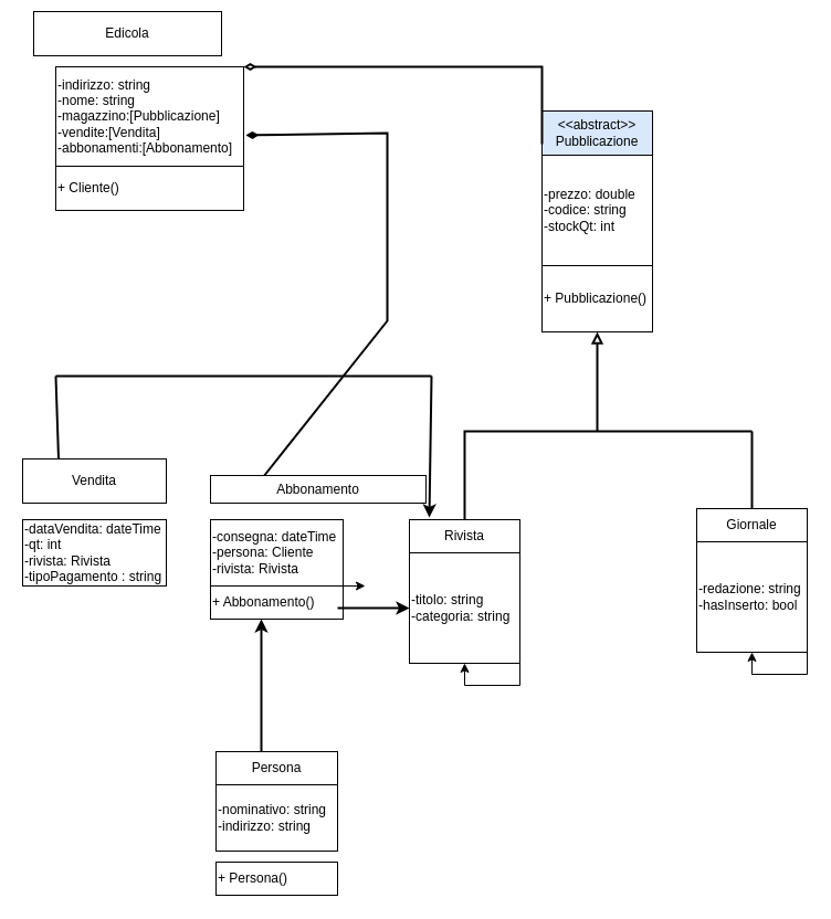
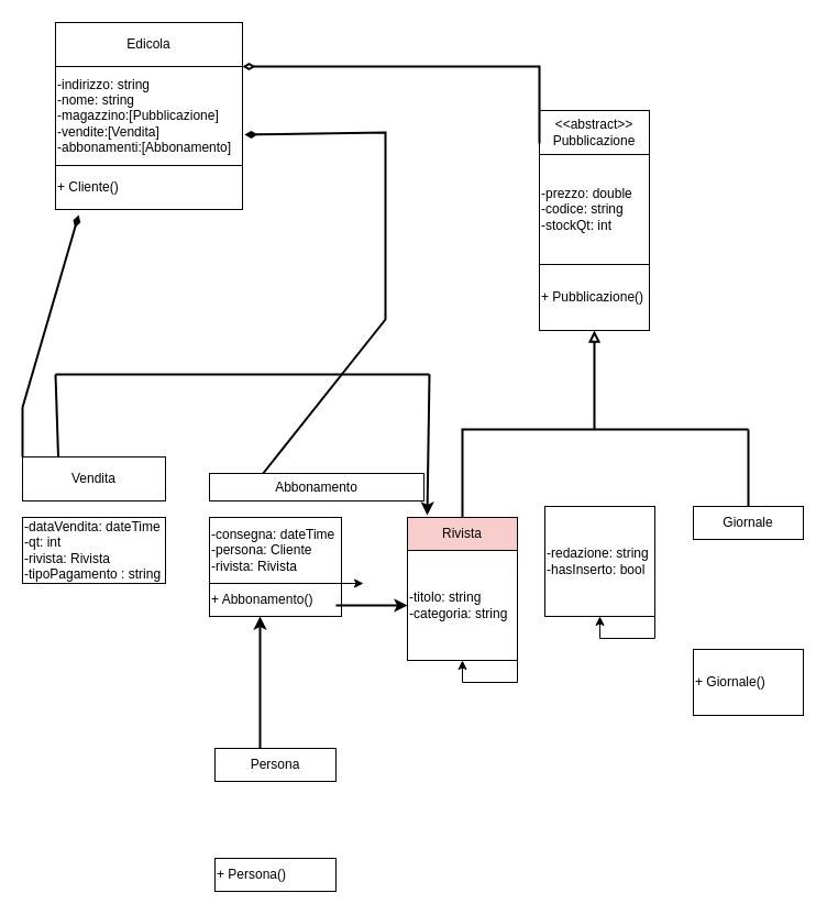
  <mxCell id="0" />
  <mxCell id="1" parent="0" />
- <mxCell id="2" value="&lt;div&gt;&amp;lt;&amp;lt;abstract&amp;gt;&amp;gt;&lt;/div&gt;Pubblicazione" style="rounded=0;whiteSpace=wrap;html=1;fillColor=#dae8fc;" vertex="1" parent="1"><mxGeometry x="490" y="100" width="100" height="40" as="geometry" /></mxCell>
+ <mxCell id="2" value="&lt;div&gt;&amp;lt;&amp;lt;abstract&amp;gt;&amp;gt;&lt;/div&gt;Pubblicazione" style="rounded=0;whiteSpace=wrap;html=1;" vertex="1" parent="1"><mxGeometry x="490" y="100" width="100" height="40" as="geometry" /></mxCell>
  <mxCell id="3" value="-prezzo: double&lt;div&gt;-codice: string&lt;/div&gt;&lt;div&gt;-stockQt: int&lt;/div&gt;" style="whiteSpace=wrap;html=1;aspect=fixed;align=left;" vertex="1" parent="1"><mxGeometry x="490" y="140" width="100" height="100" as="geometry" /></mxCell>
  <mxCell id="4" style="edgeStyle=orthogonalEdgeStyle;rounded=0;orthogonalLoop=1;jettySize=auto;html=1;exitX=1;exitY=1;exitDx=0;exitDy=0;" edge="1" parent="1" source="3" target="3"><mxGeometry relative="1" as="geometry" /></mxCell>
  <mxCell id="5" value="+ Pubblicazione()" style="rounded=0;whiteSpace=wrap;html=1;align=left;" vertex="1" parent="1"><mxGeometry x="490" y="240" width="100" height="60" as="geometry" /></mxCell>
  <mxCell id="6" value="Giornale&lt;div&gt;&lt;/div&gt;" style="rounded=0;whiteSpace=wrap;html=1;" vertex="1" parent="1"><mxGeometry x="630" y="460" width="100" height="30" as="geometry" /></mxCell>
- <mxCell id="7" value="-redazione: string&lt;div&gt;-hasInserto: bool&lt;/div&gt;" style="whiteSpace=wrap;html=1;aspect=fixed;align=left;" vertex="1" parent="1"><mxGeometry x="630" y="490" width="100" height="100" as="geometry" /></mxCell>
+ <mxCell id="7" value="-redazione: string&lt;div&gt;-hasInserto: bool&lt;/div&gt;" style="whiteSpace=wrap;html=1;aspect=fixed;align=left;" vertex="1" parent="1"><mxGeometry x="495" y="460" width="100" height="100" as="geometry" /></mxCell>
  <mxCell id="8" style="edgeStyle=orthogonalEdgeStyle;rounded=0;orthogonalLoop=1;jettySize=auto;html=1;exitX=1;exitY=1;exitDx=0;exitDy=0;" edge="1" source="7" target="7" parent="1"><mxGeometry relative="1" as="geometry" /></mxCell>
- <mxCell id="10" value="Rivista&lt;div&gt;&lt;/div&gt;" style="rounded=0;whiteSpace=wrap;html=1;" vertex="1" parent="1"><mxGeometry x="370" y="470" width="100" height="30" as="geometry" /></mxCell>
+ <mxCell id="9" value="+ Giornale()" style="rounded=0;whiteSpace=wrap;html=1;align=left;" vertex="1" parent="1"><mxGeometry x="630" y="590" width="100" height="60" as="geometry" /></mxCell>
+ <mxCell id="10" value="Rivista&lt;div&gt;&lt;/div&gt;" style="rounded=0;whiteSpace=wrap;html=1;fillColor=#f8cecc;" vertex="1" parent="1"><mxGeometry x="370" y="470" width="100" height="30" as="geometry" /></mxCell>
  <mxCell id="11" value="-titolo: string&lt;div&gt;-categoria: string&lt;/div&gt;" style="whiteSpace=wrap;html=1;aspect=fixed;align=left;" vertex="1" parent="1"><mxGeometry x="370" y="500" width="100" height="100" as="geometry" /></mxCell>
  <mxCell id="12" style="edgeStyle=orthogonalEdgeStyle;rounded=0;orthogonalLoop=1;jettySize=auto;html=1;exitX=1;exitY=1;exitDx=0;exitDy=0;" edge="1" source="11" target="11" parent="1"><mxGeometry relative="1" as="geometry" /></mxCell>
  <mxCell id="13" value="" style="endArrow=none;html=1;rounded=0;strokeColor=#000000;strokeWidth=2;" edge="1" parent="1"><mxGeometry width="50" height="50" relative="1" as="geometry"><mxPoint x="420" y="470" as="sourcePoint" /><mxPoint x="680" y="390" as="targetPoint" /><Array as="points"><mxPoint x="420" y="390" /></Array></mxGeometry></mxCell>
  <mxCell id="14" value="" style="endArrow=none;html=1;rounded=0;strokeColor=#000000;endSize=15;strokeWidth=2;" edge="1" parent="1"><mxGeometry width="50" height="50" relative="1" as="geometry"><mxPoint x="680" y="460" as="sourcePoint" /><mxPoint x="680" y="390" as="targetPoint" /><Array as="points"><mxPoint x="680" y="430" /></Array></mxGeometry></mxCell>
  <mxCell id="15" value="" style="endArrow=block;html=1;rounded=0;strokeColor=#000000;endFill=0;jumpSize=19;strokeWidth=2;" edge="1" parent="1"><mxGeometry width="50" height="50" relative="1" as="geometry"><mxPoint x="540" y="390" as="sourcePoint" /><mxPoint x="540" y="300" as="targetPoint" /></mxGeometry></mxCell>
  <mxCell id="16" value="Persona" style="rounded=0;whiteSpace=wrap;html=1;" vertex="1" parent="1"><mxGeometry x="195" y="680" width="110" height="30" as="geometry" /></mxCell>
- <mxCell id="17" value="-nominativo: string&lt;div&gt;-indirizzo: string&lt;/div&gt;" style="rounded=0;whiteSpace=wrap;html=1;align=left;" vertex="1" parent="1"><mxGeometry x="195" y="710" width="110" height="60" as="geometry" /></mxCell>
  <mxCell id="18" value="+ Persona()" style="rounded=0;whiteSpace=wrap;html=1;align=left;" vertex="1" parent="1"><mxGeometry x="195" y="780" width="110" height="30" as="geometry" /></mxCell>
  <mxCell id="19" value="Abbonamento" style="rounded=0;whiteSpace=wrap;html=1;" vertex="1" parent="1"><mxGeometry x="190" y="430" width="195" height="25" as="geometry" /></mxCell>
  <mxCell id="20" style="edgeStyle=orthogonalEdgeStyle;rounded=0;orthogonalLoop=1;jettySize=auto;html=1;exitX=1;exitY=1;exitDx=0;exitDy=0;" edge="1" parent="1" source="21"><mxGeometry relative="1" as="geometry"><mxPoint x="330" y="530" as="targetPoint" /></mxGeometry></mxCell>
  <mxCell id="21" value="-consegna: dateTime&lt;div&gt;-persona: Cliente&lt;/div&gt;&lt;div&gt;-rivista: Rivista&lt;/div&gt;" style="rounded=0;whiteSpace=wrap;html=1;align=left;" vertex="1" parent="1"><mxGeometry x="190" y="470" width="120" height="60" as="geometry" /></mxCell>
  <mxCell id="22" value="+ Abbonamento()" style="rounded=0;whiteSpace=wrap;html=1;align=left;" vertex="1" parent="1"><mxGeometry x="190" y="530" width="120" height="30" as="geometry" /></mxCell>
  <mxCell id="23" value="Vendita" style="rounded=0;whiteSpace=wrap;html=1;" vertex="1" parent="1"><mxGeometry x="20" y="415" width="130" height="40" as="geometry" /></mxCell>
  <mxCell id="24" value="-dataVendita: dateTime&lt;div&gt;-qt: int&lt;/div&gt;&lt;div&gt;-rivista: Rivista&lt;/div&gt;&lt;div&gt;-tipoPagamento : string&lt;/div&gt;" style="rounded=0;whiteSpace=wrap;html=1;align=left;" vertex="1" parent="1"><mxGeometry x="20" y="470" width="130" height="60" as="geometry" /></mxCell>
  <mxCell id="25" value="" style="endArrow=classic;html=1;rounded=0;strokeWidth=2;strokeColor=#000000;" edge="1" parent="1"><mxGeometry width="50" height="50" relative="1" as="geometry"><mxPoint x="236" y="680" as="sourcePoint" /><mxPoint x="236" y="560" as="targetPoint" /><Array as="points" /></mxGeometry></mxCell>
  <mxCell id="26" value="" style="endArrow=classic;html=1;rounded=0;strokeWidth=2;strokeColor=#000000;entryX=0.18;entryY=-0.067;entryDx=0;entryDy=0;entryPerimeter=0;" edge="1" parent="1" target="10"><mxGeometry width="50" height="50" relative="1" as="geometry"><mxPoint x="390" y="340" as="sourcePoint" /><mxPoint x="370" y="470" as="targetPoint" /><Array as="points" /></mxGeometry></mxCell>
  <mxCell id="27" value="" style="endArrow=none;html=1;rounded=0;strokeWidth=2;strokeColor=#000000;" edge="1" parent="1"><mxGeometry width="50" height="50" relative="1" as="geometry"><mxPoint x="390" y="340" as="sourcePoint" /><mxPoint x="240" y="340" as="targetPoint" /><Array as="points"><mxPoint x="240" y="340" /><mxPoint x="50" y="340" /></Array></mxGeometry></mxCell>
  <mxCell id="28" value="" style="endArrow=none;html=1;rounded=0;strokeWidth=2;strokeColor=#000000;exitX=0.25;exitY=0;exitDx=0;exitDy=0;" edge="1" parent="1" source="23"><mxGeometry width="50" height="50" relative="1" as="geometry"><mxPoint x="10" y="390" as="sourcePoint" /><mxPoint x="50" y="340" as="targetPoint" /></mxGeometry></mxCell>
  <mxCell id="29" value="" style="endArrow=classic;html=1;rounded=0;strokeWidth=2;strokeColor=#000000;entryX=0;entryY=0.5;entryDx=0;entryDy=0;" edge="1" parent="1" target="11"><mxGeometry width="50" height="50" relative="1" as="geometry"><mxPoint x="305" y="550" as="sourcePoint" /><mxPoint x="355" y="500" as="targetPoint" /></mxGeometry></mxCell>
- <mxCell id="30" value="Edicola" style="rounded=0;whiteSpace=wrap;html=1;" vertex="1" parent="1"><mxGeometry x="30" y="10" width="170" height="40" as="geometry" /></mxCell>
+ <mxCell id="30" value="Edicola" style="rounded=0;whiteSpace=wrap;html=1;" vertex="1" parent="1"><mxGeometry x="50" y="20" width="170" height="40" as="geometry" /></mxCell>
  <mxCell id="31" value="-indirizzo: string&lt;div&gt;-nome: string&lt;/div&gt;&lt;div&gt;-magazzino:[Pubblicazione]&lt;/div&gt;&lt;div&gt;-vendite:[Vendita]&lt;/div&gt;&lt;div&gt;-abbonamenti:[Abbonamento]&lt;/div&gt;" style="rounded=0;whiteSpace=wrap;html=1;align=left;" vertex="1" parent="1"><mxGeometry x="50" y="60" width="170" height="90" as="geometry" /></mxCell>
  <mxCell id="32" value="+ Cliente()" style="rounded=0;whiteSpace=wrap;html=1;align=left;" vertex="1" parent="1"><mxGeometry x="50" y="150" width="170" height="40" as="geometry" /></mxCell>
  <mxCell id="33" value="" style="endArrow=diamondThin;html=1;rounded=0;entryX=1;entryY=0;entryDx=0;entryDy=0;endFill=0;strokeWidth=2;strokeColor=#000000;exitX=0;exitY=0.75;exitDx=0;exitDy=0;" edge="1" parent="1" source="2" target="31"><mxGeometry width="50" height="50" relative="1" as="geometry"><mxPoint x="220" y="110" as="sourcePoint" /><mxPoint x="270" y="60" as="targetPoint" /><Array as="points"><mxPoint x="490" y="60" /></Array></mxGeometry></mxCell>
  <mxCell id="34" value="" style="endArrow=diamondThin;html=1;rounded=0;strokeColor=#000000;strokeWidth=2;exitX=0.25;exitY=0;exitDx=0;exitDy=0;endFill=1;" edge="1" parent="1" source="19"><mxGeometry width="50" height="50" relative="1" as="geometry"><mxPoint x="310" y="410" as="sourcePoint" /><mxPoint x="222" y="122" as="targetPoint" /><Array as="points"><mxPoint x="350" y="290" /><mxPoint x="350" y="120" /></Array></mxGeometry></mxCell>
+ <mxCell id="35" value="" style="endArrow=diamondThin;html=1;rounded=0;strokeWidth=2;strokeColor=#000000;endFill=1;entryX=0.124;entryY=1.125;entryDx=0;entryDy=0;entryPerimeter=0;exitX=0;exitY=0;exitDx=0;exitDy=0;" edge="1" parent="1" source="23" target="32"><mxGeometry width="50" height="50" relative="1" as="geometry"><mxPoint x="-30" y="480" as="sourcePoint" /><mxPoint x="80" y="200" as="targetPoint" /><Array as="points"><mxPoint x="20" y="370" /></Array></mxGeometry></mxCell>
